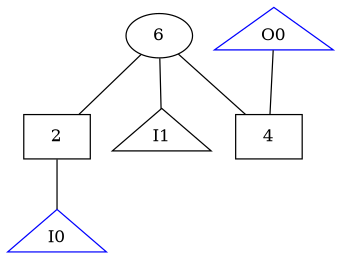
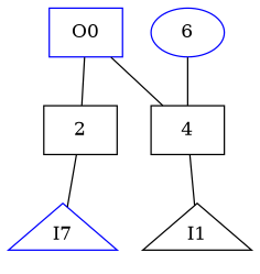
  digraph {
    node [shape=triangle]
    edge [arrowhead=none]
    2 [shape=box]
-   I0 [color=blue]
+   I0 [color=blue label=I7]
    4 [shape=box]
    I1 [color=black]
-   6 [shape=""]
-   O0 [color=blue]
+   6 [color=blue shape=""]
+   O0 [color=blue shape=box]
    2 -> I0
-   6 -> I1
-   6 -> 2
+   4 -> I1
+   O0 -> 2
    6 -> 4
    O0 -> 4
  }
